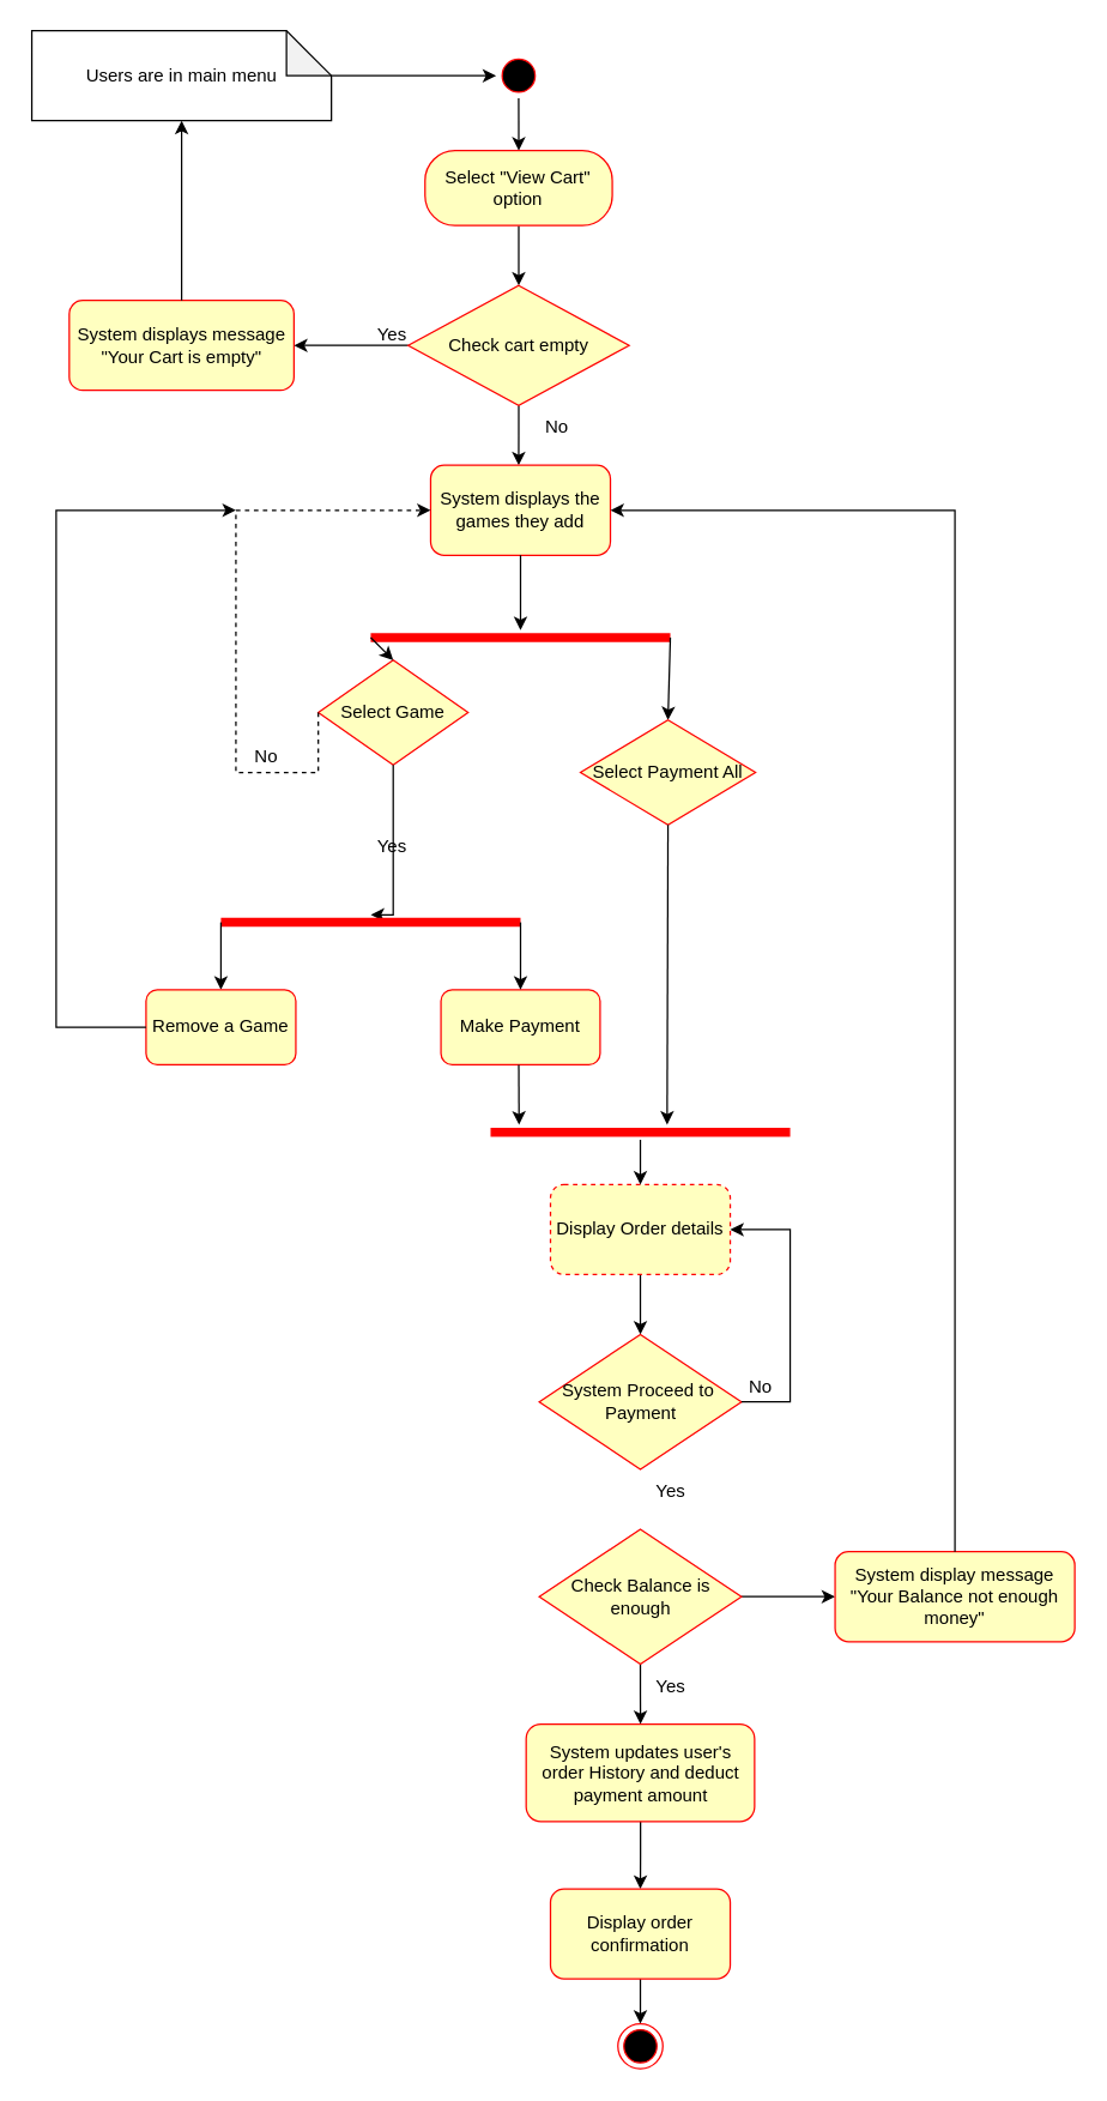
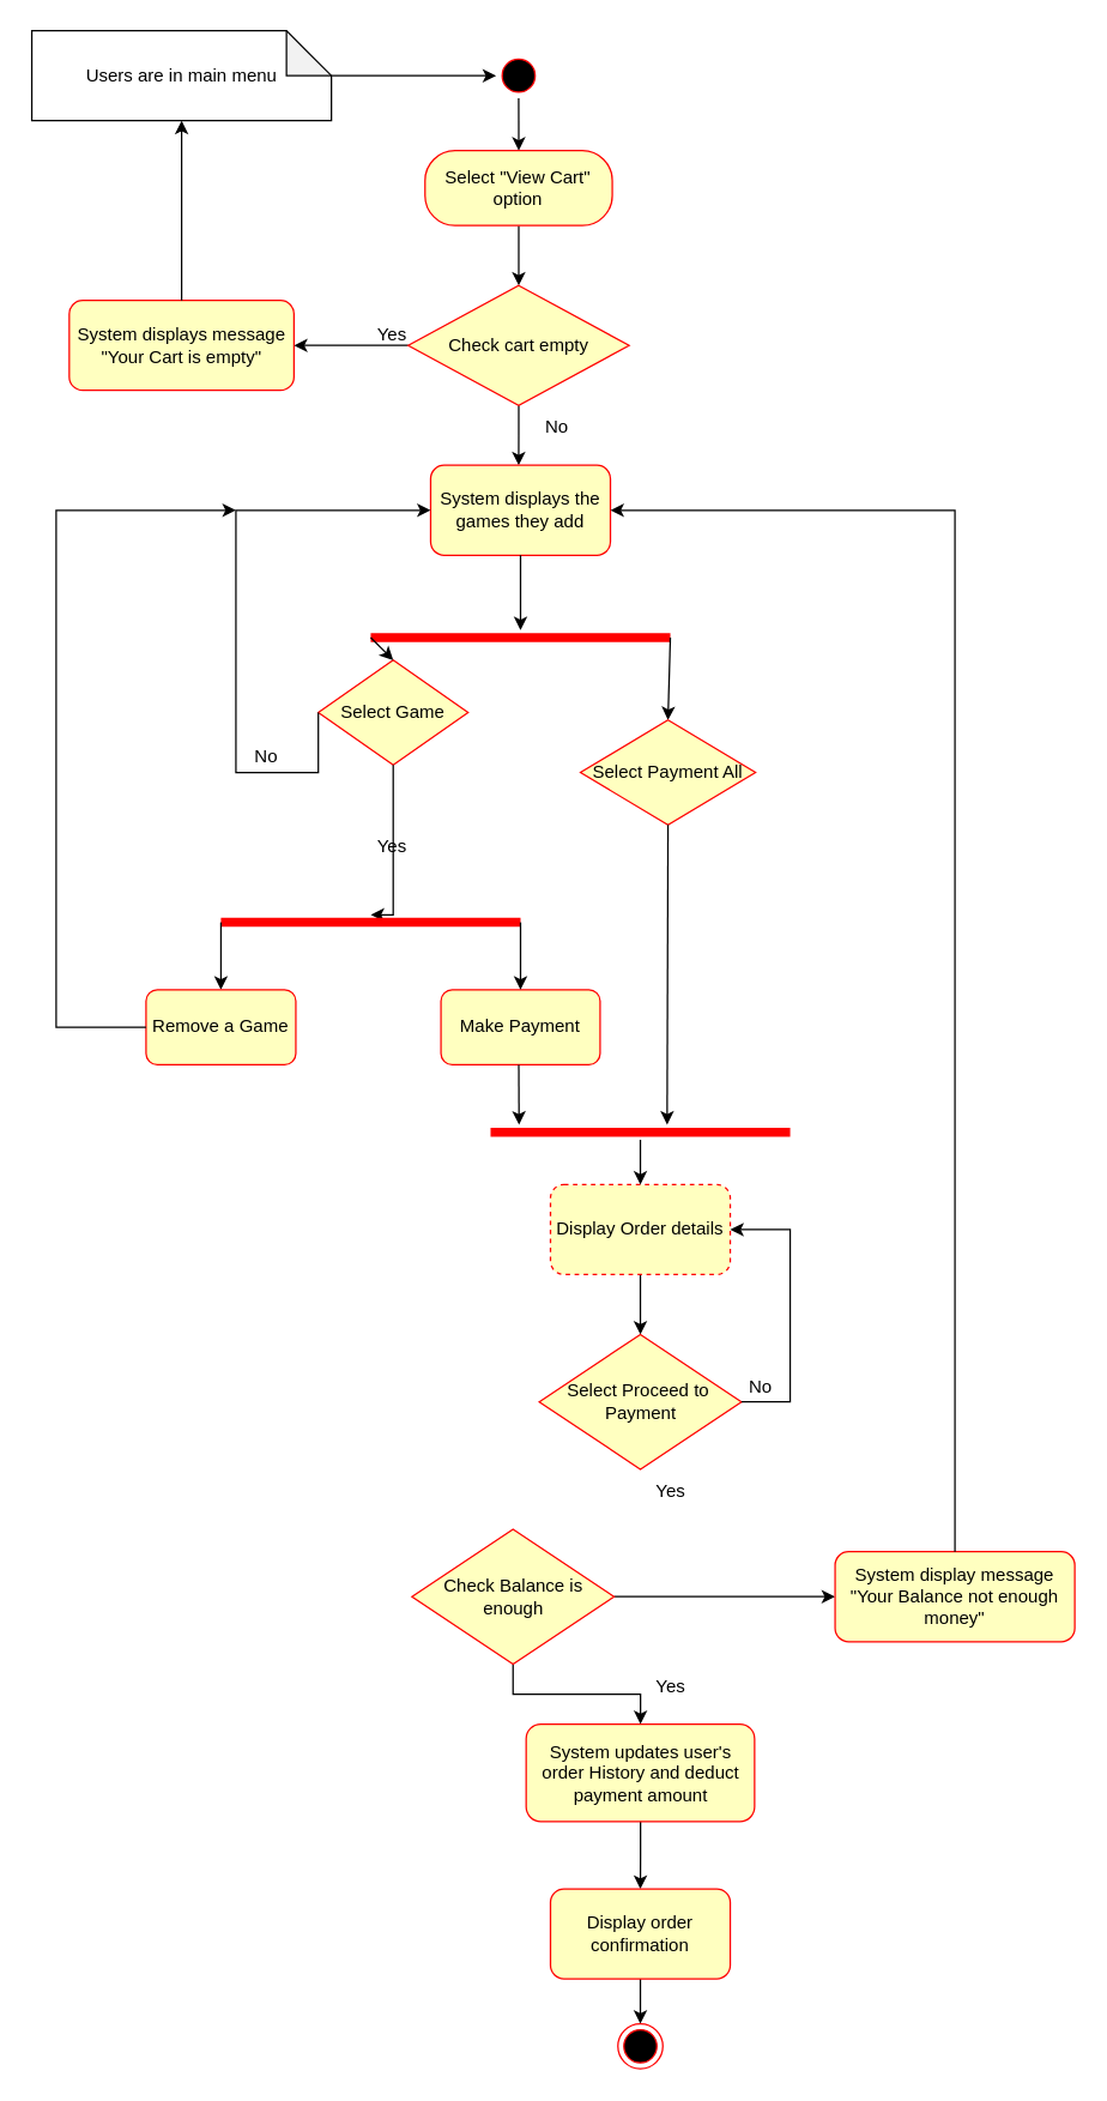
  <mxCell id="0" />
  <mxCell id="1" parent="0" />
  <mxCell id="2" value="" style="edgeStyle=orthogonalEdgeStyle;rounded=0;orthogonalLoop=1;jettySize=auto;html=1;" edge="1" parent="1" source="3" target="5"><mxGeometry relative="1" as="geometry" /></mxCell>
  <mxCell id="3" value="Users are in main menu" style="shape=note;whiteSpace=wrap;html=1;backgroundOutline=1;darkOpacity=0.05;" vertex="1" parent="1"><mxGeometry x="20.75" y="20" width="200" height="60" as="geometry" /></mxCell>
  <mxCell id="4" value="" style="edgeStyle=orthogonalEdgeStyle;rounded=0;orthogonalLoop=1;jettySize=auto;html=1;" edge="1" parent="1" source="5" target="7"><mxGeometry relative="1" as="geometry" /></mxCell>
  <mxCell id="5" value="" style="ellipse;html=1;shape=startState;fillColor=#000000;strokeColor=#ff0000;" vertex="1" parent="1"><mxGeometry x="330.75" y="35" width="30" height="30" as="geometry" /></mxCell>
  <mxCell id="6" value="" style="edgeStyle=orthogonalEdgeStyle;rounded=0;orthogonalLoop=1;jettySize=auto;html=1;" edge="1" parent="1" source="7" target="10"><mxGeometry relative="1" as="geometry" /></mxCell>
  <mxCell id="7" value="Select &quot;View Cart&quot; option" style="rounded=1;whiteSpace=wrap;html=1;arcSize=40;fontColor=#000000;fillColor=#ffffc0;strokeColor=#ff0000;" vertex="1" parent="1"><mxGeometry x="283.25" y="100" width="125" height="50" as="geometry" /></mxCell>
  <mxCell id="8" value="" style="edgeStyle=orthogonalEdgeStyle;rounded=0;orthogonalLoop=1;jettySize=auto;html=1;" edge="1" parent="1" source="10" target="11"><mxGeometry relative="1" as="geometry" /></mxCell>
  <mxCell id="9" value="" style="edgeStyle=orthogonalEdgeStyle;rounded=0;orthogonalLoop=1;jettySize=auto;html=1;" edge="1" parent="1" source="10"><mxGeometry relative="1" as="geometry"><mxPoint x="345.75" y="310" as="targetPoint" /></mxGeometry></mxCell>
  <mxCell id="10" value="Check cart empty" style="rhombus;whiteSpace=wrap;html=1;fontColor=#000000;fillColor=#ffffc0;strokeColor=#ff0000;" vertex="1" parent="1"><mxGeometry x="272" y="190" width="147.5" height="80" as="geometry" /></mxCell>
  <mxCell id="11" value="System displays message &quot;Your Cart is empty&quot;" style="rounded=1;whiteSpace=wrap;html=1;fillColor=#ffffc0;strokeColor=#ff0000;fontColor=#000000;" vertex="1" parent="1"><mxGeometry x="45.75" y="200" width="150" height="60" as="geometry" /></mxCell>
  <mxCell id="12" value="" style="edgeStyle=orthogonalEdgeStyle;rounded=0;orthogonalLoop=1;jettySize=auto;html=1;entryX=0.5;entryY=1;entryDx=0;entryDy=0;entryPerimeter=0;exitX=0.5;exitY=0;exitDx=0;exitDy=0;" edge="1" parent="1" source="11" target="3"><mxGeometry relative="1" as="geometry"><mxPoint x="191.75" y="130" as="sourcePoint" /><mxPoint x="100.75" y="130" as="targetPoint" /></mxGeometry></mxCell>
  <mxCell id="13" value="Yes" style="text;html=1;align=center;verticalAlign=middle;resizable=0;points=[];autosize=1;strokeColor=none;fillColor=none;" vertex="1" parent="1"><mxGeometry x="240.75" y="208" width="40" height="30" as="geometry" /></mxCell>
  <mxCell id="14" value="No" style="text;html=1;align=center;verticalAlign=middle;resizable=0;points=[];autosize=1;strokeColor=none;fillColor=none;" vertex="1" parent="1"><mxGeometry x="350.75" y="270" width="40" height="30" as="geometry" /></mxCell>
  <mxCell id="15" value="System displays the games they add" style="rounded=1;whiteSpace=wrap;html=1;fillColor=#ffffc0;strokeColor=#ff0000;fontColor=#000000;" vertex="1" parent="1"><mxGeometry x="287" y="310" width="120" height="60" as="geometry" /></mxCell>
  <mxCell id="16" value="Make Payment" style="rounded=1;whiteSpace=wrap;html=1;fillColor=#ffffc0;strokeColor=#ff0000;fontColor=#000000;" vertex="1" parent="1"><mxGeometry x="293.88" y="660" width="106.25" height="50" as="geometry" /></mxCell>
  <mxCell id="17" value="Select Game" style="rhombus;whiteSpace=wrap;html=1;fontColor=#000000;fillColor=#ffffc0;strokeColor=#ff0000;" vertex="1" parent="1"><mxGeometry x="212" y="440" width="100" height="70" as="geometry" /></mxCell>
  <mxCell id="18" value="Yes" style="text;html=1;align=center;verticalAlign=middle;resizable=0;points=[];autosize=1;strokeColor=none;fillColor=none;" vertex="1" parent="1"><mxGeometry x="240.75" y="550" width="40" height="30" as="geometry" /></mxCell>
  <mxCell id="19" value="No" style="text;html=1;align=center;verticalAlign=middle;resizable=0;points=[];autosize=1;strokeColor=none;fillColor=none;" vertex="1" parent="1"><mxGeometry x="157" y="490" width="40" height="30" as="geometry" /></mxCell>
  <mxCell id="20" value="" style="edgeStyle=orthogonalEdgeStyle;rounded=0;orthogonalLoop=1;jettySize=auto;html=1;entryX=0.5;entryY=0;entryDx=0;entryDy=0;exitX=0.5;exitY=1;exitDx=0;exitDy=0;" edge="1" parent="1" source="17" target="21"><mxGeometry relative="1" as="geometry"><mxPoint x="312" y="575" as="sourcePoint" /><mxPoint x="306.41" y="630" as="targetPoint" /><Array as="points"><mxPoint x="247" y="610" /></Array></mxGeometry></mxCell>
  <mxCell id="21" value="" style="shape=line;html=1;strokeWidth=6;strokeColor=#ff0000;" vertex="1" parent="1"><mxGeometry x="147" y="610" width="200" height="10" as="geometry" /></mxCell>
- <mxCell id="22" value="" style="edgeStyle=orthogonalEdgeStyle;rounded=0;orthogonalLoop=1;jettySize=auto;html=1;entryX=0;entryY=0.5;entryDx=0;entryDy=0;exitX=0;exitY=0.5;exitDx=0;exitDy=0;dashed=1;" edge="1" parent="1" source="17" target="15"><mxGeometry relative="1" as="geometry"><mxPoint x="197" y="460" as="sourcePoint" /><mxPoint x="197" y="500" as="targetPoint" /><Array as="points"><mxPoint x="157" y="515" /><mxPoint x="157" y="340" /></Array></mxGeometry></mxCell>
+ <mxCell id="22" value="" style="edgeStyle=orthogonalEdgeStyle;rounded=0;orthogonalLoop=1;jettySize=auto;html=1;entryX=0;entryY=0.5;entryDx=0;entryDy=0;exitX=0;exitY=0.5;exitDx=0;exitDy=0;" edge="1" parent="1" source="17" target="15"><mxGeometry relative="1" as="geometry"><mxPoint x="197" y="460" as="sourcePoint" /><mxPoint x="197" y="500" as="targetPoint" /><Array as="points"><mxPoint x="157" y="515" /><mxPoint x="157" y="340" /></Array></mxGeometry></mxCell>
  <mxCell id="23" value="" style="rounded=0;orthogonalLoop=1;jettySize=auto;html=1;entryX=0.5;entryY=0;entryDx=0;entryDy=0;exitX=1;exitY=0.5;exitDx=0;exitDy=0;exitPerimeter=0;" edge="1" parent="1" source="21" target="16"><mxGeometry relative="1" as="geometry"><mxPoint x="471.94" y="718" as="sourcePoint" /><mxPoint x="466.94" y="610" as="targetPoint" /></mxGeometry></mxCell>
  <mxCell id="24" value="" style="rounded=0;orthogonalLoop=1;jettySize=auto;html=1;exitX=0;exitY=0.5;exitDx=0;exitDy=0;exitPerimeter=0;entryX=0.5;entryY=0;entryDx=0;entryDy=0;" edge="1" parent="1" source="21" target="25"><mxGeometry relative="1" as="geometry"><mxPoint x="250.82" y="660" as="sourcePoint" /><mxPoint x="207" y="700" as="targetPoint" /></mxGeometry></mxCell>
  <mxCell id="25" value="Remove a Game" style="rounded=1;whiteSpace=wrap;html=1;fillColor=#ffffc0;strokeColor=#ff0000;fontColor=#000000;" vertex="1" parent="1"><mxGeometry x="97" y="660" width="100" height="50" as="geometry" /></mxCell>
  <mxCell id="26" value="" style="edgeStyle=orthogonalEdgeStyle;rounded=0;orthogonalLoop=1;jettySize=auto;html=1;" edge="1" parent="1" source="27" target="28"><mxGeometry relative="1" as="geometry" /></mxCell>
  <mxCell id="27" value="Display Order details" style="rounded=1;whiteSpace=wrap;html=1;fillColor=#ffffc0;strokeColor=#ff0000;fontColor=#000000;dashed=1;" vertex="1" parent="1"><mxGeometry x="367" y="790" width="120" height="60" as="geometry" /></mxCell>
- <mxCell id="28" value="System Proceed to&amp;nbsp; Payment" style="rhombus;whiteSpace=wrap;html=1;fontColor=#000000;fillColor=#ffffc0;strokeColor=#ff0000;" vertex="1" parent="1"><mxGeometry x="359.5" y="890" width="135" height="90" as="geometry" /></mxCell>
+ <mxCell id="28" value="Select Proceed to&amp;nbsp; Payment" style="rhombus;whiteSpace=wrap;html=1;fontColor=#000000;fillColor=#ffffc0;strokeColor=#ff0000;" vertex="1" parent="1"><mxGeometry x="359.5" y="890" width="135" height="90" as="geometry" /></mxCell>
  <mxCell id="29" value="" style="edgeStyle=orthogonalEdgeStyle;rounded=0;orthogonalLoop=1;jettySize=auto;html=1;exitX=1;exitY=0.5;exitDx=0;exitDy=0;entryX=1;entryY=0.5;entryDx=0;entryDy=0;" edge="1" parent="1" source="28" target="27"><mxGeometry relative="1" as="geometry"><mxPoint x="602" y="890" as="sourcePoint" /><mxPoint x="602" y="930" as="targetPoint" /><Array as="points"><mxPoint x="527" y="935" /><mxPoint x="527" y="820" /></Array></mxGeometry></mxCell>
  <mxCell id="30" value="No" style="text;html=1;align=center;verticalAlign=middle;resizable=0;points=[];autosize=1;strokeColor=none;fillColor=none;" vertex="1" parent="1"><mxGeometry x="487" y="910" width="40" height="30" as="geometry" /></mxCell>
  <mxCell id="31" value="Yes" style="text;html=1;align=center;verticalAlign=middle;resizable=0;points=[];autosize=1;strokeColor=none;fillColor=none;" vertex="1" parent="1"><mxGeometry x="427" y="980" width="40" height="30" as="geometry" /></mxCell>
  <mxCell id="32" value="" style="edgeStyle=orthogonalEdgeStyle;rounded=0;orthogonalLoop=1;jettySize=auto;html=1;" edge="1" parent="1" source="34" target="36"><mxGeometry relative="1" as="geometry" /></mxCell>
  <mxCell id="33" value="" style="edgeStyle=orthogonalEdgeStyle;rounded=0;orthogonalLoop=1;jettySize=auto;html=1;" edge="1" parent="1" source="34" target="50"><mxGeometry relative="1" as="geometry" /></mxCell>
- <mxCell id="34" value="Check Balance is enough" style="rhombus;whiteSpace=wrap;html=1;fontColor=#000000;fillColor=#ffffc0;strokeColor=#ff0000;" vertex="1" parent="1"><mxGeometry x="359.5" y="1020" width="135" height="90" as="geometry" /></mxCell>
+ <mxCell id="34" value="Check Balance is enough" style="rhombus;whiteSpace=wrap;html=1;fontColor=#000000;fillColor=#ffffc0;strokeColor=#ff0000;" vertex="1" parent="1"><mxGeometry x="274.5" y="1020" width="135" height="90" as="geometry" /></mxCell>
  <mxCell id="35" value="" style="edgeStyle=orthogonalEdgeStyle;rounded=0;orthogonalLoop=1;jettySize=auto;html=1;" edge="1" parent="1" source="36" target="39"><mxGeometry relative="1" as="geometry" /></mxCell>
  <mxCell id="36" value="System updates user's order History and deduct payment amount" style="rounded=1;whiteSpace=wrap;html=1;fillColor=#ffffc0;strokeColor=#ff0000;fontColor=#000000;" vertex="1" parent="1"><mxGeometry x="350.75" y="1150" width="152.5" height="65" as="geometry" /></mxCell>
  <mxCell id="37" value="Yes" style="text;html=1;align=center;verticalAlign=middle;resizable=0;points=[];autosize=1;strokeColor=none;fillColor=none;" vertex="1" parent="1"><mxGeometry x="427" y="1110" width="40" height="30" as="geometry" /></mxCell>
  <mxCell id="38" value="" style="edgeStyle=orthogonalEdgeStyle;rounded=0;orthogonalLoop=1;jettySize=auto;html=1;" edge="1" parent="1" source="39" target="52"><mxGeometry relative="1" as="geometry" /></mxCell>
  <mxCell id="39" value="Display order confirmation" style="whiteSpace=wrap;html=1;fillColor=#ffffc0;strokeColor=#ff0000;fontColor=#000000;rounded=1;" vertex="1" parent="1"><mxGeometry x="367" y="1260" width="120" height="60" as="geometry" /></mxCell>
  <mxCell id="40" value="" style="shape=line;html=1;strokeWidth=6;strokeColor=#ff0000;" vertex="1" parent="1"><mxGeometry x="247" y="420" width="200" height="10" as="geometry" /></mxCell>
  <mxCell id="41" value="" style="edgeStyle=orthogonalEdgeStyle;rounded=0;orthogonalLoop=1;jettySize=auto;html=1;exitX=0.5;exitY=1;exitDx=0;exitDy=0;" edge="1" parent="1" source="15" target="40"><mxGeometry relative="1" as="geometry"><mxPoint x="307" y="440" as="sourcePoint" /><mxPoint x="307" y="480" as="targetPoint" /></mxGeometry></mxCell>
  <mxCell id="42" value="" style="rounded=0;orthogonalLoop=1;jettySize=auto;html=1;exitX=0;exitY=0.5;exitDx=0;exitDy=0;exitPerimeter=0;entryX=0.5;entryY=0;entryDx=0;entryDy=0;" edge="1" parent="1" source="40" target="17"><mxGeometry relative="1" as="geometry"><mxPoint x="280.75" y="440" as="sourcePoint" /><mxPoint x="280.75" y="490" as="targetPoint" /></mxGeometry></mxCell>
  <mxCell id="43" value="" style="rounded=0;orthogonalLoop=1;jettySize=auto;html=1;exitX=1;exitY=0.5;exitDx=0;exitDy=0;exitPerimeter=0;entryX=0.5;entryY=0;entryDx=0;entryDy=0;" edge="1" parent="1" source="40" target="44"><mxGeometry relative="1" as="geometry"><mxPoint x="413.67" y="465" as="sourcePoint" /><mxPoint x="447" y="480" as="targetPoint" /></mxGeometry></mxCell>
  <mxCell id="44" value="Select Payment All" style="rhombus;whiteSpace=wrap;html=1;fontColor=#000000;fillColor=#ffffc0;strokeColor=#ff0000;" vertex="1" parent="1"><mxGeometry x="387" y="480" width="116.87" height="70" as="geometry" /></mxCell>
  <mxCell id="45" value="" style="edgeStyle=orthogonalEdgeStyle;rounded=0;orthogonalLoop=1;jettySize=auto;html=1;" edge="1" parent="1" source="46" target="27"><mxGeometry relative="1" as="geometry" /></mxCell>
  <mxCell id="46" value="" style="shape=line;html=1;strokeWidth=6;strokeColor=#ff0000;" vertex="1" parent="1"><mxGeometry x="327" y="750" width="200" height="10" as="geometry" /></mxCell>
  <mxCell id="47" value="" style="rounded=0;orthogonalLoop=1;jettySize=auto;html=1;exitX=1;exitY=0.5;exitDx=0;exitDy=0;exitPerimeter=0;" edge="1" parent="1"><mxGeometry relative="1" as="geometry"><mxPoint x="345.82" y="710" as="sourcePoint" /><mxPoint x="346" y="750" as="targetPoint" /></mxGeometry></mxCell>
  <mxCell id="48" value="" style="rounded=0;orthogonalLoop=1;jettySize=auto;html=1;entryX=0.5;entryY=0;entryDx=0;entryDy=0;exitX=0.5;exitY=1;exitDx=0;exitDy=0;" edge="1" parent="1" source="44"><mxGeometry relative="1" as="geometry"><mxPoint x="444.85" y="705" as="sourcePoint" /><mxPoint x="444.85" y="750" as="targetPoint" /></mxGeometry></mxCell>
  <mxCell id="49" value="" style="rounded=0;orthogonalLoop=1;jettySize=auto;html=1;exitX=0;exitY=0.5;exitDx=0;exitDy=0;" edge="1" parent="1" source="25"><mxGeometry relative="1" as="geometry"><mxPoint x="67" y="690" as="sourcePoint" /><mxPoint x="157" y="340" as="targetPoint" /><Array as="points"><mxPoint x="37" y="685" /><mxPoint x="37" y="340" /></Array></mxGeometry></mxCell>
  <mxCell id="50" value="System display message &quot;Your Balance not enough money&quot;" style="rounded=1;whiteSpace=wrap;html=1;fillColor=#ffffc0;strokeColor=#ff0000;fontColor=#000000;" vertex="1" parent="1"><mxGeometry x="557" y="1035" width="160" height="60" as="geometry" /></mxCell>
  <mxCell id="51" value="" style="rounded=0;orthogonalLoop=1;jettySize=auto;html=1;exitX=0.5;exitY=0;exitDx=0;exitDy=0;entryX=1;entryY=0.5;entryDx=0;entryDy=0;" edge="1" parent="1" source="50" target="15"><mxGeometry relative="1" as="geometry"><mxPoint x="615" y="992.5" as="sourcePoint" /><mxPoint x="607" y="877.5" as="targetPoint" /><Array as="points"><mxPoint x="637" y="340" /></Array></mxGeometry></mxCell>
  <mxCell id="52" value="" style="ellipse;html=1;shape=endState;fillColor=#000000;strokeColor=#ff0000;" vertex="1" parent="1"><mxGeometry x="412" y="1350" width="30" height="30" as="geometry" /></mxCell>
